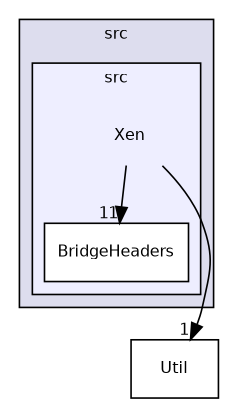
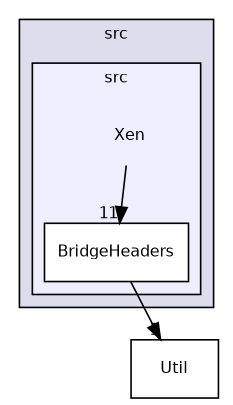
  digraph {
    compound=true
    node [fontname=Helvetica fontsize=10 shape=box]
    edge [labeldistance=1.5 labelfontname=Helvetica labelfontsize=10]
    n1 [label=Xen shape=plaintext]
    n2 [color=black fillcolor=white label=BridgeHeaders style=filled]
    n3 [label=Util]
    subgraph cluster_1 {
      bgcolor="#ddddee"
      fontname=Helvetica
      fontsize=10
      label=src
      pencolor=black
      subgraph cluster_2 {
        bgcolor="#eeeeff"
        fontname=Helvetica
        fontsize=10
        label=src
        pencolor=black
        n1
        n2
      }
    }
    n1 -> n2 [headlabel=11]
-   n1 -> n3 [headlabel=1]
+   n2 -> n3 [headlabel=1]
  }
